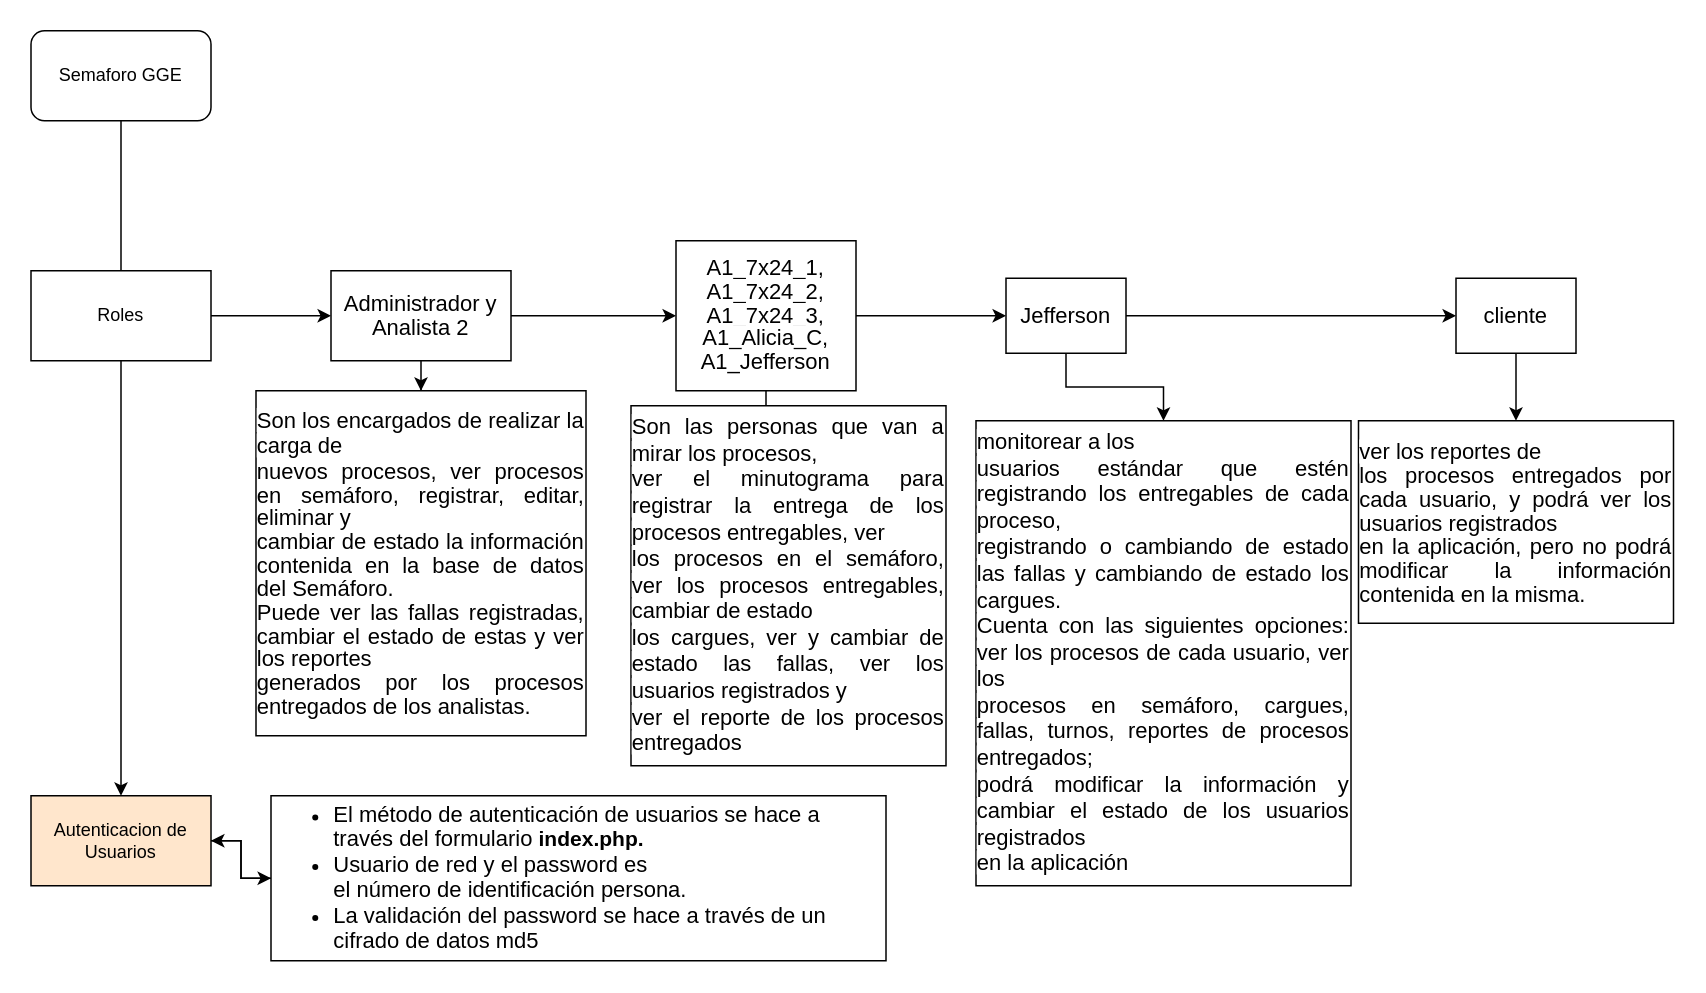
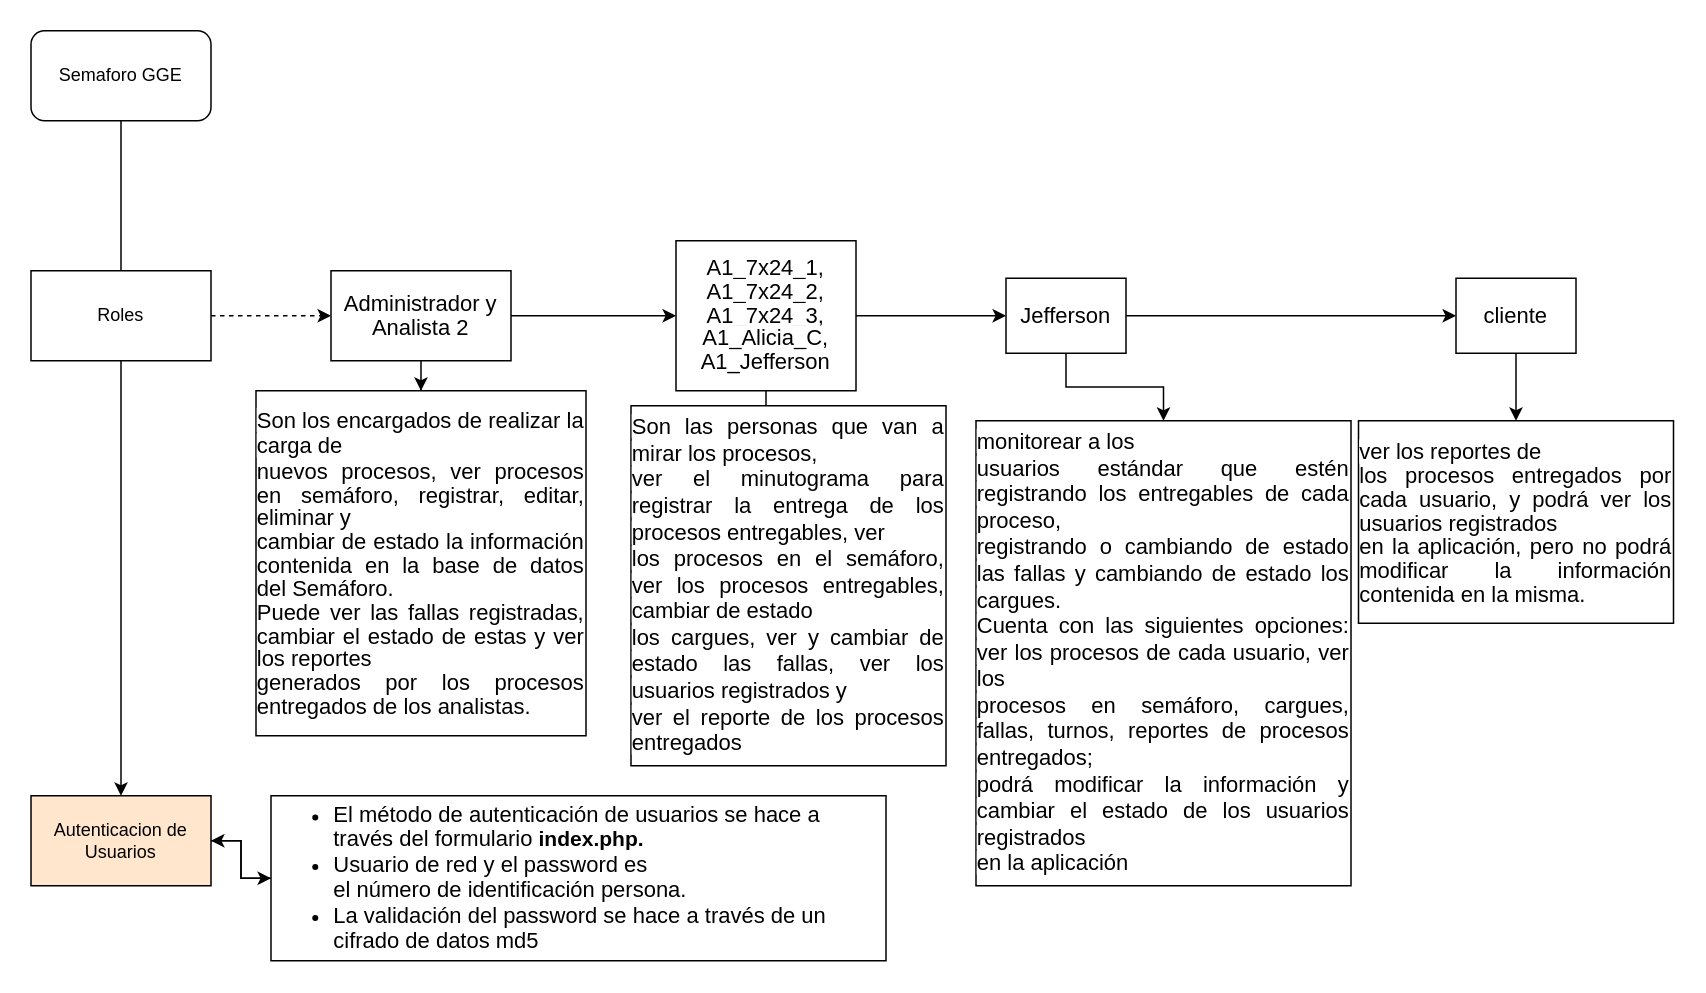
  <mxCell id="0" />
  <mxCell id="1" parent="0" />
  <mxCell id="2" style="edgeStyle=orthogonalEdgeStyle;rounded=0;orthogonalLoop=1;jettySize=auto;html=1;" edge="1" parent="1" source="3" target="5"><mxGeometry relative="1" as="geometry" /></mxCell>
  <mxCell id="3" value="Semaforo GGE" style="rounded=1;whiteSpace=wrap;html=1;" vertex="1" parent="1"><mxGeometry x="20" y="20" width="120" height="60" as="geometry" /></mxCell>
  <mxCell id="4" value="" style="edgeStyle=orthogonalEdgeStyle;rounded=0;orthogonalLoop=1;jettySize=auto;html=1;" edge="1" parent="1" source="5" target="24"><mxGeometry relative="1" as="geometry" /></mxCell>
  <mxCell id="5" value="Autenticacion de Usuarios" style="rounded=0;whiteSpace=wrap;html=1;fillColor=#ffe6cc;" vertex="1" parent="1"><mxGeometry x="20" y="530" width="120" height="60" as="geometry" /></mxCell>
- <mxCell id="6" value="" style="edgeStyle=orthogonalEdgeStyle;rounded=0;orthogonalLoop=1;jettySize=auto;html=1;" edge="1" parent="1" source="7" target="10"><mxGeometry relative="1" as="geometry" /></mxCell>
+ <mxCell id="6" value="" style="edgeStyle=orthogonalEdgeStyle;rounded=0;orthogonalLoop=1;jettySize=auto;html=1;dashed=1;" edge="1" parent="1" source="7" target="10"><mxGeometry relative="1" as="geometry" /></mxCell>
  <mxCell id="7" value="Roles" style="rounded=0;whiteSpace=wrap;html=1;" vertex="1" parent="1"><mxGeometry x="20" y="180" width="120" height="60" as="geometry" /></mxCell>
  <mxCell id="8" value="" style="edgeStyle=orthogonalEdgeStyle;rounded=0;orthogonalLoop=1;jettySize=auto;html=1;" edge="1" parent="1" source="10" target="11"><mxGeometry relative="1" as="geometry" /></mxCell>
  <mxCell id="9" value="" style="edgeStyle=orthogonalEdgeStyle;rounded=0;orthogonalLoop=1;jettySize=auto;html=1;" edge="1" parent="1" source="10" target="14"><mxGeometry relative="1" as="geometry" /></mxCell>
  <mxCell id="10" value="&lt;span style=&quot;font-size: 11pt; line-height: 107%; font-family: Arial, sans-serif; background: white;&quot;&gt;Administrador y&lt;br/&gt;Analista 2&lt;/span&gt;" style="rounded=0;whiteSpace=wrap;html=1;" vertex="1" parent="1"><mxGeometry x="220" y="180" width="120" height="60" as="geometry" /></mxCell>
  <mxCell id="11" value="&lt;div style=&quot;text-align: justify;&quot;&gt;&lt;span style=&quot;background-color: white; font-family: Arial, sans-serif; font-size: 11pt;&quot;&gt;Son los encargados de realizar la carga de&lt;/span&gt;&lt;/div&gt;&lt;span style=&quot;font-size: 11pt; line-height: 107%; font-family: Arial, sans-serif; background: white;&quot;&gt;&lt;div style=&quot;text-align: justify;&quot;&gt;&lt;span style=&quot;font-size: 11pt;&quot;&gt;nuevos procesos, ver procesos en semáforo, registrar, editar, eliminar y&lt;/span&gt;&lt;/div&gt;&lt;div style=&quot;text-align: justify;&quot;&gt;&lt;span style=&quot;font-size: 11pt;&quot;&gt;cambiar de estado la información contenida en la base de datos del Semáforo.&lt;/span&gt;&lt;/div&gt;&lt;div style=&quot;text-align: justify;&quot;&gt;&lt;span style=&quot;font-size: 11pt;&quot;&gt;Puede ver las fallas registradas, cambiar el estado de estas y ver los reportes&lt;/span&gt;&lt;/div&gt;&lt;div style=&quot;text-align: justify;&quot;&gt;&lt;span style=&quot;font-size: 11pt;&quot;&gt;generados por los procesos entregados de los analistas.&lt;/span&gt;&lt;/div&gt;&lt;/span&gt;" style="rounded=0;whiteSpace=wrap;html=1;" vertex="1" parent="1"><mxGeometry x="170" y="260" width="220" height="230" as="geometry" /></mxCell>
  <mxCell id="12" value="" style="edgeStyle=orthogonalEdgeStyle;rounded=0;orthogonalLoop=1;jettySize=auto;html=1;" edge="1" parent="1" source="14" target="17"><mxGeometry relative="1" as="geometry" /></mxCell>
  <mxCell id="13" value="" style="edgeStyle=orthogonalEdgeStyle;rounded=0;orthogonalLoop=1;jettySize=auto;html=1;" edge="1" parent="1" source="14" target="18"><mxGeometry relative="1" as="geometry" /></mxCell>
  <mxCell id="14" value="&lt;span style=&quot;font-size: 11pt; line-height: 107%; font-family: Arial, sans-serif; background: white;&quot;&gt;A1_7x24_1, A1_7x24_2,&lt;br/&gt;A1_7x24_3, A1_Alicia_C, A1_Jefferson&lt;/span&gt;" style="rounded=0;whiteSpace=wrap;html=1;" vertex="1" parent="1"><mxGeometry x="450" y="160" width="120" height="100" as="geometry" /></mxCell>
  <mxCell id="15" value="" style="edgeStyle=orthogonalEdgeStyle;rounded=0;orthogonalLoop=1;jettySize=auto;html=1;" edge="1" parent="1" source="17" target="19"><mxGeometry relative="1" as="geometry" /></mxCell>
  <mxCell id="16" value="" style="edgeStyle=orthogonalEdgeStyle;rounded=0;orthogonalLoop=1;jettySize=auto;html=1;" edge="1" parent="1" source="17" target="21"><mxGeometry relative="1" as="geometry" /></mxCell>
  <mxCell id="17" value="&lt;span style=&quot;font-size: 11pt; line-height: 107%; font-family: Arial, sans-serif; background: white;&quot;&gt;Jefferson&lt;/span&gt;" style="rounded=0;whiteSpace=wrap;html=1;" vertex="1" parent="1"><mxGeometry x="670" y="185" width="80" height="50" as="geometry" /></mxCell>
  <mxCell id="18" value="&lt;div style=&quot;text-align: justify;&quot;&gt;&lt;span style=&quot;background-color: white; font-family: Arial, sans-serif; font-size: 11pt;&quot;&gt;Son las personas que van a mirar los procesos,&lt;br/&gt;ver el minutograma para registrar la entrega de los procesos entregables, ver&lt;br/&gt;los procesos en el semáforo, ver los procesos entregables, cambiar de estado&lt;br/&gt;los cargues, ver y cambiar de estado las fallas, ver los usuarios registrados y&lt;br/&gt;ver el reporte de los procesos entregados&lt;/span&gt;&lt;/div&gt;" style="rounded=0;whiteSpace=wrap;html=1;" vertex="1" parent="1"><mxGeometry x="420" y="270" width="210" height="240" as="geometry" /></mxCell>
  <mxCell id="19" value="&lt;div style=&quot;text-align: justify;&quot;&gt;&lt;span style=&quot;background-color: white; font-family: Arial, sans-serif; font-size: 11pt;&quot;&gt;monitorear a los&lt;br/&gt;usuarios estándar que estén registrando los entregables de cada proceso,&lt;br/&gt;registrando o cambiando de estado las fallas y cambiando de estado los cargues.&lt;br/&gt;Cuenta con las siguientes opciones: ver los procesos de cada usuario, ver los&lt;br/&gt;procesos en semáforo, cargues, fallas, turnos, reportes de procesos entregados;&lt;br/&gt;podrá modificar la información y cambiar el estado de los usuarios registrados&lt;br/&gt;en la aplicación&lt;/span&gt;&lt;/div&gt;" style="rounded=0;whiteSpace=wrap;html=1;" vertex="1" parent="1"><mxGeometry x="650" y="280" width="250" height="310" as="geometry" /></mxCell>
  <mxCell id="20" value="" style="edgeStyle=orthogonalEdgeStyle;rounded=0;orthogonalLoop=1;jettySize=auto;html=1;" edge="1" parent="1" source="21" target="22"><mxGeometry relative="1" as="geometry" /></mxCell>
  <mxCell id="21" value="&lt;span style=&quot;font-size: 11pt; line-height: 107%; font-family: Arial, sans-serif; background: white;&quot;&gt;cliente&lt;/span&gt;" style="rounded=0;whiteSpace=wrap;html=1;" vertex="1" parent="1"><mxGeometry x="970" y="185" width="80" height="50" as="geometry" /></mxCell>
  <mxCell id="22" value="&lt;div style=&quot;text-align: justify;&quot;&gt;&lt;span style=&quot;background-color: white; font-family: Arial, sans-serif; font-size: 11pt;&quot;&gt;ver los reportes de&lt;/span&gt;&lt;/div&gt;&lt;span style=&quot;font-size: 11pt; line-height: 107%; font-family: Arial, sans-serif; background: white;&quot;&gt;&lt;div style=&quot;text-align: justify;&quot;&gt;&lt;span style=&quot;font-size: 11pt;&quot;&gt;los procesos entregados por cada usuario, y podrá ver los usuarios registrados&lt;/span&gt;&lt;/div&gt;&lt;div style=&quot;text-align: justify;&quot;&gt;&lt;span style=&quot;font-size: 11pt;&quot;&gt;en la aplicación, pero no podrá modificar la información contenida en la misma.&lt;/span&gt;&lt;/div&gt;&lt;/span&gt;" style="rounded=0;whiteSpace=wrap;html=1;" vertex="1" parent="1"><mxGeometry x="905" y="280" width="210" height="135" as="geometry" /></mxCell>
  <mxCell id="23" value="" style="edgeStyle=orthogonalEdgeStyle;rounded=0;orthogonalLoop=1;jettySize=auto;html=1;" edge="1" parent="1" source="24" target="5"><mxGeometry relative="1" as="geometry" /></mxCell>
  <mxCell id="24" value="&lt;ul&gt;&lt;li&gt;&lt;span style=&quot;font-size:11.0pt;line-height:107%;&lt;br/&gt;font-family:&amp;quot;Arial&amp;quot;,sans-serif;mso-fareast-font-family:Calibri;mso-fareast-theme-font:&lt;br/&gt;minor-latin;mso-ansi-language:ES-CO;mso-fareast-language:EN-US;mso-bidi-language:&lt;br/&gt;AR-SA&quot;&gt;El método de autenticación de usuarios se hace a través del formulario&amp;nbsp;&lt;/span&gt;&lt;b&gt;&lt;font style=&quot;font-size: 14px;&quot;&gt;index.php.&lt;/font&gt;&lt;/b&gt;&lt;/li&gt;&lt;li&gt;&lt;font style=&quot;font-size: 14px;&quot;&gt;&lt;span style=&quot;font-size: 11pt; line-height: 107%; font-family: Arial, sans-serif;&quot;&gt;Usuario de red y el password es&lt;br/&gt;el número de identificación persona.&lt;/span&gt;&lt;br&gt;&lt;/font&gt;&lt;/li&gt;&lt;li&gt;&lt;font style=&quot;font-size: 14px;&quot;&gt;&lt;span style=&quot;font-size: 11pt; line-height: 107%; font-family: Arial, sans-serif;&quot;&gt;&lt;span style=&quot;font-size: 11pt; line-height: 107%;&quot;&gt;La validación del password se hace a través de un cifrado de datos md5&lt;/span&gt;&lt;br&gt;&lt;/span&gt;&lt;/font&gt;&lt;/li&gt;&lt;/ul&gt;" style="rounded=0;whiteSpace=wrap;html=1;align=left;" vertex="1" parent="1"><mxGeometry x="180" y="530" width="410" height="110" as="geometry" /></mxCell>
